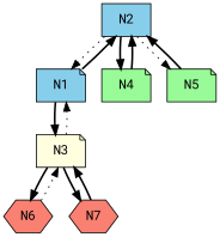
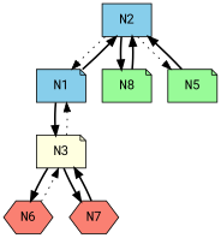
  digraph {
    fontname="Roboto Mono"
    node [fillcolor=skyblue fontname="Roboto Mono" rspeed=10 shape=note style=filled]
    edge [fontname="Roboto Mono" rspeed=10 style=bold]
    N2 [shape=box]
    N1
    N3 [fillcolor=lightyellow rspeed=1]
-   N4 [fillcolor=palegreen]
+   N4 [fillcolor=palegreen label=N8]
    N5 [fillcolor=palegreen]
    N6 [fillcolor=salmon shape=hexagon]
    N7 [fillcolor=salmon shape=hexagon]
    N2 -> N1 [style=dotted]
    N2 -> N4
    N2 -> N5 [style=dotted]
    N1 -> N2
    N1 -> N3
    N3 -> N1 [style=dotted]
    N3 -> N6
    N3 -> N7
    N4 -> N2
    N5 -> N2
    N6 -> N3 [style=dotted]
    N7 -> N3 [index=8]
  }
